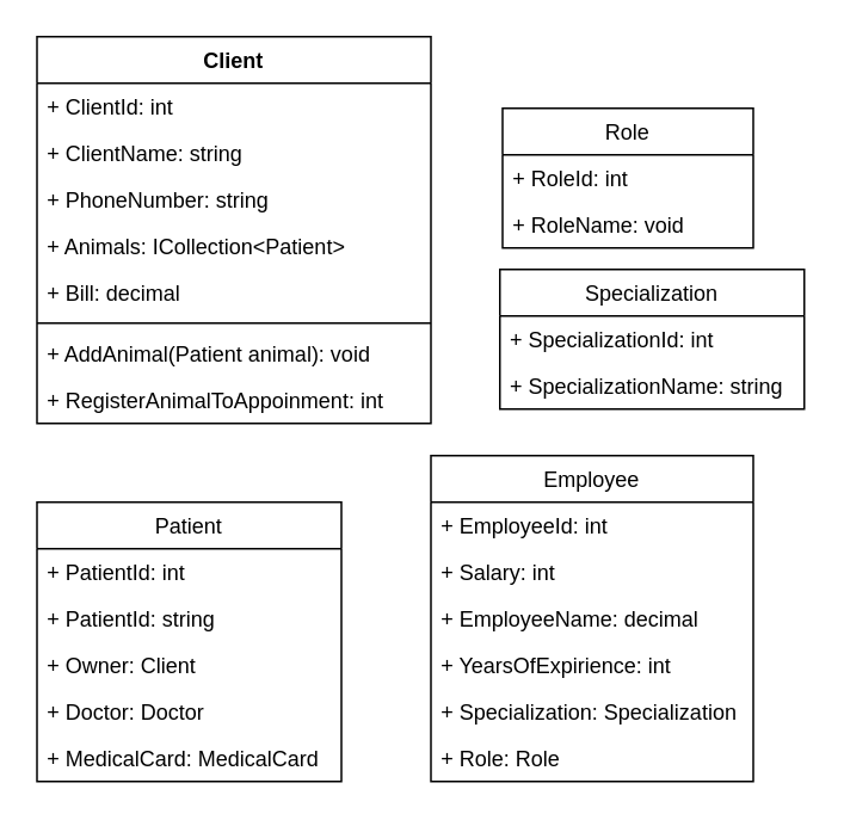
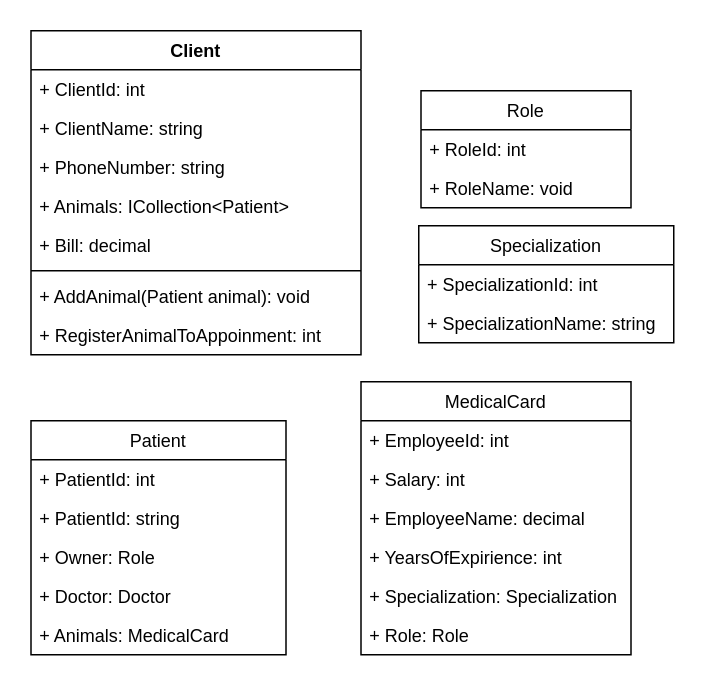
  <mxCell id="0" />
  <mxCell id="1" parent="0" />
  <mxCell id="2" value="Client&#10;" style="swimlane;fontStyle=1;align=center;verticalAlign=top;childLayout=stackLayout;horizontal=1;startSize=26;horizontalStack=0;resizeParent=1;resizeParentMax=0;resizeLast=0;collapsible=1;marginBottom=0;" vertex="1" parent="1"><mxGeometry x="20" y="20" width="220" height="216" as="geometry" /></mxCell>
  <mxCell id="3" value="+ ClientId: int" style="text;strokeColor=none;fillColor=none;align=left;verticalAlign=top;spacingLeft=4;spacingRight=4;overflow=hidden;rotatable=0;points=[[0,0.5],[1,0.5]];portConstraint=eastwest;" vertex="1" parent="2"><mxGeometry y="26" width="220" height="26" as="geometry" /></mxCell>
  <mxCell id="4" value="+ ClientName: string" style="text;strokeColor=none;fillColor=none;align=left;verticalAlign=top;spacingLeft=4;spacingRight=4;overflow=hidden;rotatable=0;points=[[0,0.5],[1,0.5]];portConstraint=eastwest;" vertex="1" parent="2"><mxGeometry y="52" width="220" height="26" as="geometry" /></mxCell>
  <mxCell id="5" value="+ PhoneNumber: string" style="text;strokeColor=none;fillColor=none;align=left;verticalAlign=top;spacingLeft=4;spacingRight=4;overflow=hidden;rotatable=0;points=[[0,0.5],[1,0.5]];portConstraint=eastwest;" vertex="1" parent="2"><mxGeometry y="78" width="220" height="26" as="geometry" /></mxCell>
  <mxCell id="6" value="+ Animals: ICollection&lt;Patient&gt;" style="text;strokeColor=none;fillColor=none;align=left;verticalAlign=top;spacingLeft=4;spacingRight=4;overflow=hidden;rotatable=0;points=[[0,0.5],[1,0.5]];portConstraint=eastwest;" vertex="1" parent="2"><mxGeometry y="104" width="220" height="26" as="geometry" /></mxCell>
  <mxCell id="7" value="+ Bill: decimal" style="text;strokeColor=none;fillColor=none;align=left;verticalAlign=top;spacingLeft=4;spacingRight=4;overflow=hidden;rotatable=0;points=[[0,0.5],[1,0.5]];portConstraint=eastwest;" vertex="1" parent="2"><mxGeometry y="130" width="220" height="26" as="geometry" /></mxCell>
  <mxCell id="8" value="" style="line;strokeWidth=1;fillColor=none;align=left;verticalAlign=middle;spacingTop=-1;spacingLeft=3;spacingRight=3;rotatable=0;labelPosition=right;points=[];portConstraint=eastwest;" vertex="1" parent="2"><mxGeometry y="156" width="220" height="8" as="geometry" /></mxCell>
  <mxCell id="9" value="+ AddAnimal(Patient animal): void" style="text;strokeColor=none;fillColor=none;align=left;verticalAlign=top;spacingLeft=4;spacingRight=4;overflow=hidden;rotatable=0;points=[[0,0.5],[1,0.5]];portConstraint=eastwest;" vertex="1" parent="2"><mxGeometry y="164" width="220" height="26" as="geometry" /></mxCell>
  <mxCell id="10" value="+ RegisterAnimalToAppoinment: int&#10;" style="text;strokeColor=none;fillColor=none;align=left;verticalAlign=top;spacingLeft=4;spacingRight=4;overflow=hidden;rotatable=0;points=[[0,0.5],[1,0.5]];portConstraint=eastwest;" vertex="1" parent="2"><mxGeometry y="190" width="220" height="26" as="geometry" /></mxCell>
  <mxCell id="11" value="Patient" style="swimlane;fontStyle=0;childLayout=stackLayout;horizontal=1;startSize=26;fillColor=none;horizontalStack=0;resizeParent=1;resizeParentMax=0;resizeLast=0;collapsible=1;marginBottom=0;" vertex="1" parent="1"><mxGeometry x="20" y="280" width="170" height="156" as="geometry" /></mxCell>
  <mxCell id="12" value="+ PatientId: int" style="text;strokeColor=none;fillColor=none;align=left;verticalAlign=top;spacingLeft=4;spacingRight=4;overflow=hidden;rotatable=0;points=[[0,0.5],[1,0.5]];portConstraint=eastwest;" vertex="1" parent="11"><mxGeometry y="26" width="170" height="26" as="geometry" /></mxCell>
  <mxCell id="13" value="+ PatientId: string" style="text;strokeColor=none;fillColor=none;align=left;verticalAlign=top;spacingLeft=4;spacingRight=4;overflow=hidden;rotatable=0;points=[[0,0.5],[1,0.5]];portConstraint=eastwest;" vertex="1" parent="11"><mxGeometry y="52" width="170" height="26" as="geometry" /></mxCell>
- <mxCell id="14" value="+ Owner: Client" style="text;strokeColor=none;fillColor=none;align=left;verticalAlign=top;spacingLeft=4;spacingRight=4;overflow=hidden;rotatable=0;points=[[0,0.5],[1,0.5]];portConstraint=eastwest;" vertex="1" parent="11"><mxGeometry y="78" width="170" height="26" as="geometry" /></mxCell>
+ <mxCell id="14" value="+ Owner: Role" style="text;strokeColor=none;fillColor=none;align=left;verticalAlign=top;spacingLeft=4;spacingRight=4;overflow=hidden;rotatable=0;points=[[0,0.5],[1,0.5]];portConstraint=eastwest;" vertex="1" parent="11"><mxGeometry y="78" width="170" height="26" as="geometry" /></mxCell>
  <mxCell id="15" value="+ Doctor: Doctor" style="text;strokeColor=none;fillColor=none;align=left;verticalAlign=top;spacingLeft=4;spacingRight=4;overflow=hidden;rotatable=0;points=[[0,0.5],[1,0.5]];portConstraint=eastwest;" vertex="1" parent="11"><mxGeometry y="104" width="170" height="26" as="geometry" /></mxCell>
- <mxCell id="16" value="+ MedicalCard: MedicalCard" style="text;strokeColor=none;fillColor=none;align=left;verticalAlign=top;spacingLeft=4;spacingRight=4;overflow=hidden;rotatable=0;points=[[0,0.5],[1,0.5]];portConstraint=eastwest;" vertex="1" parent="11"><mxGeometry y="130" width="170" height="26" as="geometry" /></mxCell>
- <mxCell id="17" value="Employee" style="swimlane;fontStyle=0;childLayout=stackLayout;horizontal=1;startSize=26;fillColor=none;horizontalStack=0;resizeParent=1;resizeParentMax=0;resizeLast=0;collapsible=1;marginBottom=0;" vertex="1" parent="1"><mxGeometry x="240" y="254" width="180" height="182" as="geometry" /></mxCell>
+ <mxCell id="16" value="+ Animals: MedicalCard" style="text;strokeColor=none;fillColor=none;align=left;verticalAlign=top;spacingLeft=4;spacingRight=4;overflow=hidden;rotatable=0;points=[[0,0.5],[1,0.5]];portConstraint=eastwest;" vertex="1" parent="11"><mxGeometry y="130" width="170" height="26" as="geometry" /></mxCell>
+ <mxCell id="17" value="MedicalCard" style="swimlane;fontStyle=0;childLayout=stackLayout;horizontal=1;startSize=26;fillColor=none;horizontalStack=0;resizeParent=1;resizeParentMax=0;resizeLast=0;collapsible=1;marginBottom=0;" vertex="1" parent="1"><mxGeometry x="240" y="254" width="180" height="182" as="geometry" /></mxCell>
  <mxCell id="18" value="+ EmployeeId: int" style="text;strokeColor=none;fillColor=none;align=left;verticalAlign=top;spacingLeft=4;spacingRight=4;overflow=hidden;rotatable=0;points=[[0,0.5],[1,0.5]];portConstraint=eastwest;" vertex="1" parent="17"><mxGeometry y="26" width="180" height="26" as="geometry" /></mxCell>
  <mxCell id="19" value="+ Salary: int" style="text;strokeColor=none;fillColor=none;align=left;verticalAlign=top;spacingLeft=4;spacingRight=4;overflow=hidden;rotatable=0;points=[[0,0.5],[1,0.5]];portConstraint=eastwest;" vertex="1" parent="17"><mxGeometry y="52" width="180" height="26" as="geometry" /></mxCell>
  <mxCell id="20" value="+ EmployeeName: decimal&#10;" style="text;strokeColor=none;fillColor=none;align=left;verticalAlign=top;spacingLeft=4;spacingRight=4;overflow=hidden;rotatable=0;points=[[0,0.5],[1,0.5]];portConstraint=eastwest;" vertex="1" parent="17"><mxGeometry y="78" width="180" height="26" as="geometry" /></mxCell>
  <mxCell id="21" value="+ YearsOfExpirience: int" style="text;strokeColor=none;fillColor=none;align=left;verticalAlign=top;spacingLeft=4;spacingRight=4;overflow=hidden;rotatable=0;points=[[0,0.5],[1,0.5]];portConstraint=eastwest;" vertex="1" parent="17"><mxGeometry y="104" width="180" height="26" as="geometry" /></mxCell>
  <mxCell id="22" value="+ Specialization: Specialization" style="text;strokeColor=none;fillColor=none;align=left;verticalAlign=top;spacingLeft=4;spacingRight=4;overflow=hidden;rotatable=0;points=[[0,0.5],[1,0.5]];portConstraint=eastwest;" vertex="1" parent="17"><mxGeometry y="130" width="180" height="26" as="geometry" /></mxCell>
  <mxCell id="23" value="+ Role: Role" style="text;strokeColor=none;fillColor=none;align=left;verticalAlign=top;spacingLeft=4;spacingRight=4;overflow=hidden;rotatable=0;points=[[0,0.5],[1,0.5]];portConstraint=eastwest;" vertex="1" parent="17"><mxGeometry y="156" width="180" height="26" as="geometry" /></mxCell>
  <mxCell id="24" value="Role" style="swimlane;fontStyle=0;childLayout=stackLayout;horizontal=1;startSize=26;fillColor=none;horizontalStack=0;resizeParent=1;resizeParentMax=0;resizeLast=0;collapsible=1;marginBottom=0;" vertex="1" parent="1"><mxGeometry x="280" y="60" width="140" height="78" as="geometry" /></mxCell>
  <mxCell id="25" value="+ RoleId: int" style="text;strokeColor=none;fillColor=none;align=left;verticalAlign=top;spacingLeft=4;spacingRight=4;overflow=hidden;rotatable=0;points=[[0,0.5],[1,0.5]];portConstraint=eastwest;" vertex="1" parent="24"><mxGeometry y="26" width="140" height="26" as="geometry" /></mxCell>
  <mxCell id="26" value="+ RoleName: void" style="text;strokeColor=none;fillColor=none;align=left;verticalAlign=top;spacingLeft=4;spacingRight=4;overflow=hidden;rotatable=0;points=[[0,0.5],[1,0.5]];portConstraint=eastwest;" vertex="1" parent="24"><mxGeometry y="52" width="140" height="26" as="geometry" /></mxCell>
  <mxCell id="27" value="Specialization" style="swimlane;fontStyle=0;childLayout=stackLayout;horizontal=1;startSize=26;fillColor=none;horizontalStack=0;resizeParent=1;resizeParentMax=0;resizeLast=0;collapsible=1;marginBottom=0;" vertex="1" parent="1"><mxGeometry x="278.5" y="150" width="170" height="78" as="geometry" /></mxCell>
  <mxCell id="28" value="+ SpecializationId: int" style="text;strokeColor=none;fillColor=none;align=left;verticalAlign=top;spacingLeft=4;spacingRight=4;overflow=hidden;rotatable=0;points=[[0,0.5],[1,0.5]];portConstraint=eastwest;" vertex="1" parent="27"><mxGeometry y="26" width="170" height="26" as="geometry" /></mxCell>
  <mxCell id="29" value="+ SpecializationName: string" style="text;strokeColor=none;fillColor=none;align=left;verticalAlign=top;spacingLeft=4;spacingRight=4;overflow=hidden;rotatable=0;points=[[0,0.5],[1,0.5]];portConstraint=eastwest;" vertex="1" parent="27"><mxGeometry y="52" width="170" height="26" as="geometry" /></mxCell>
